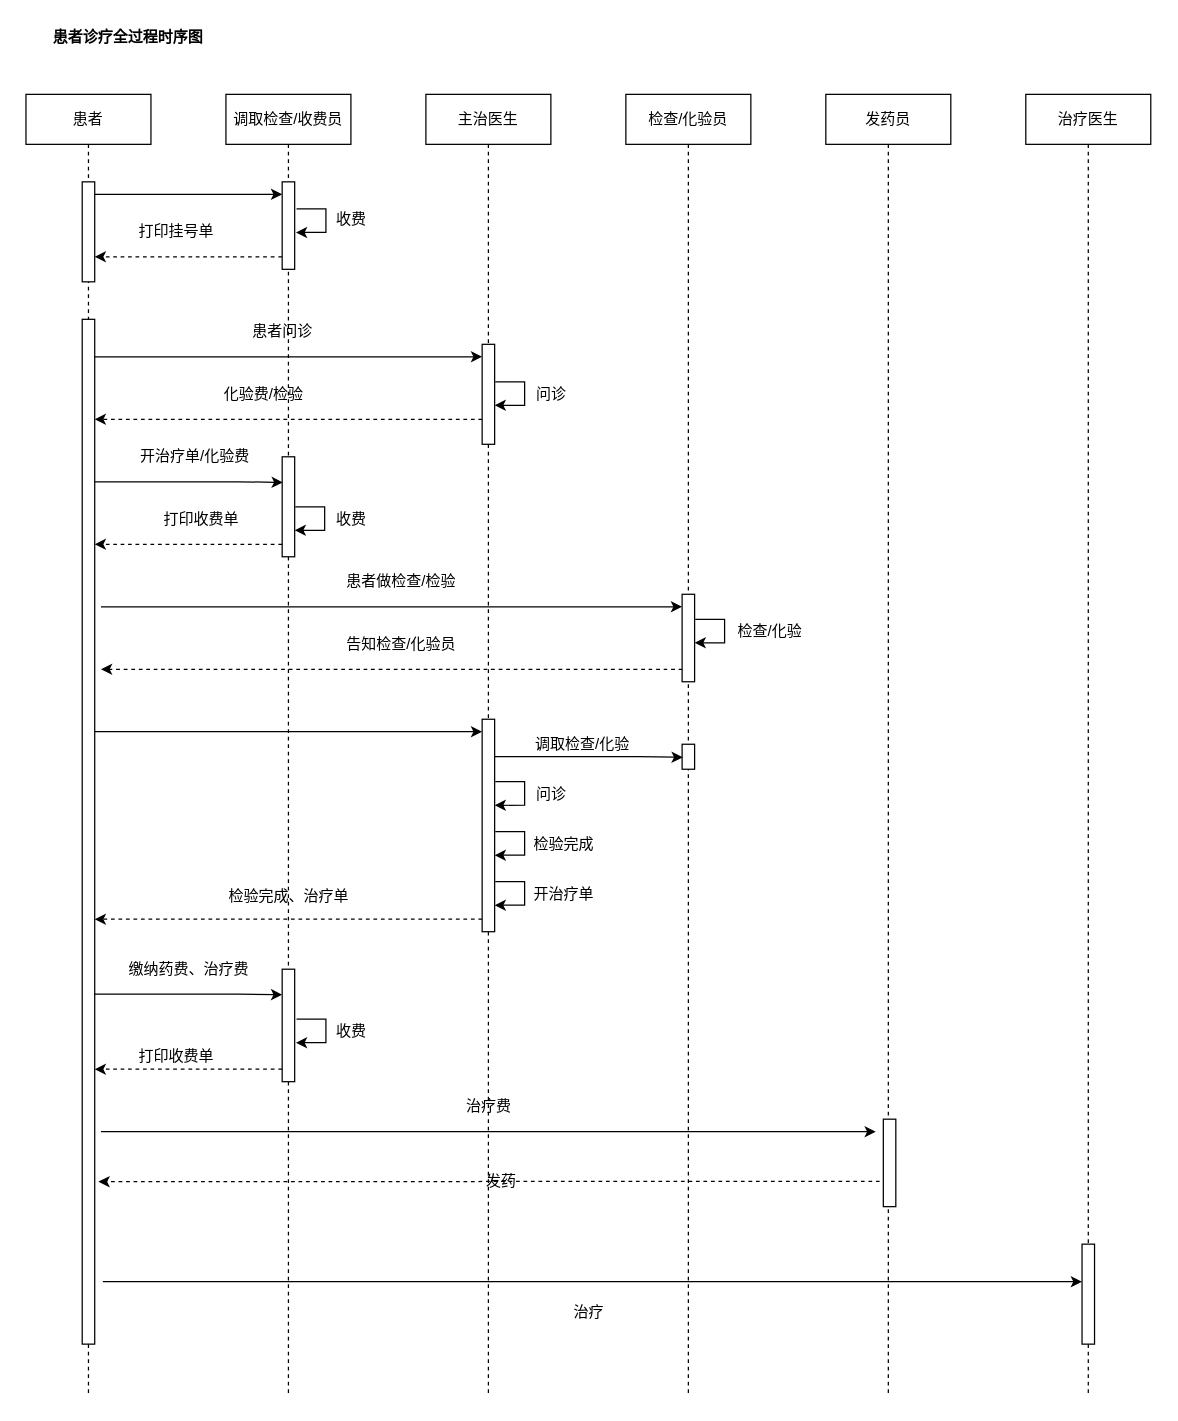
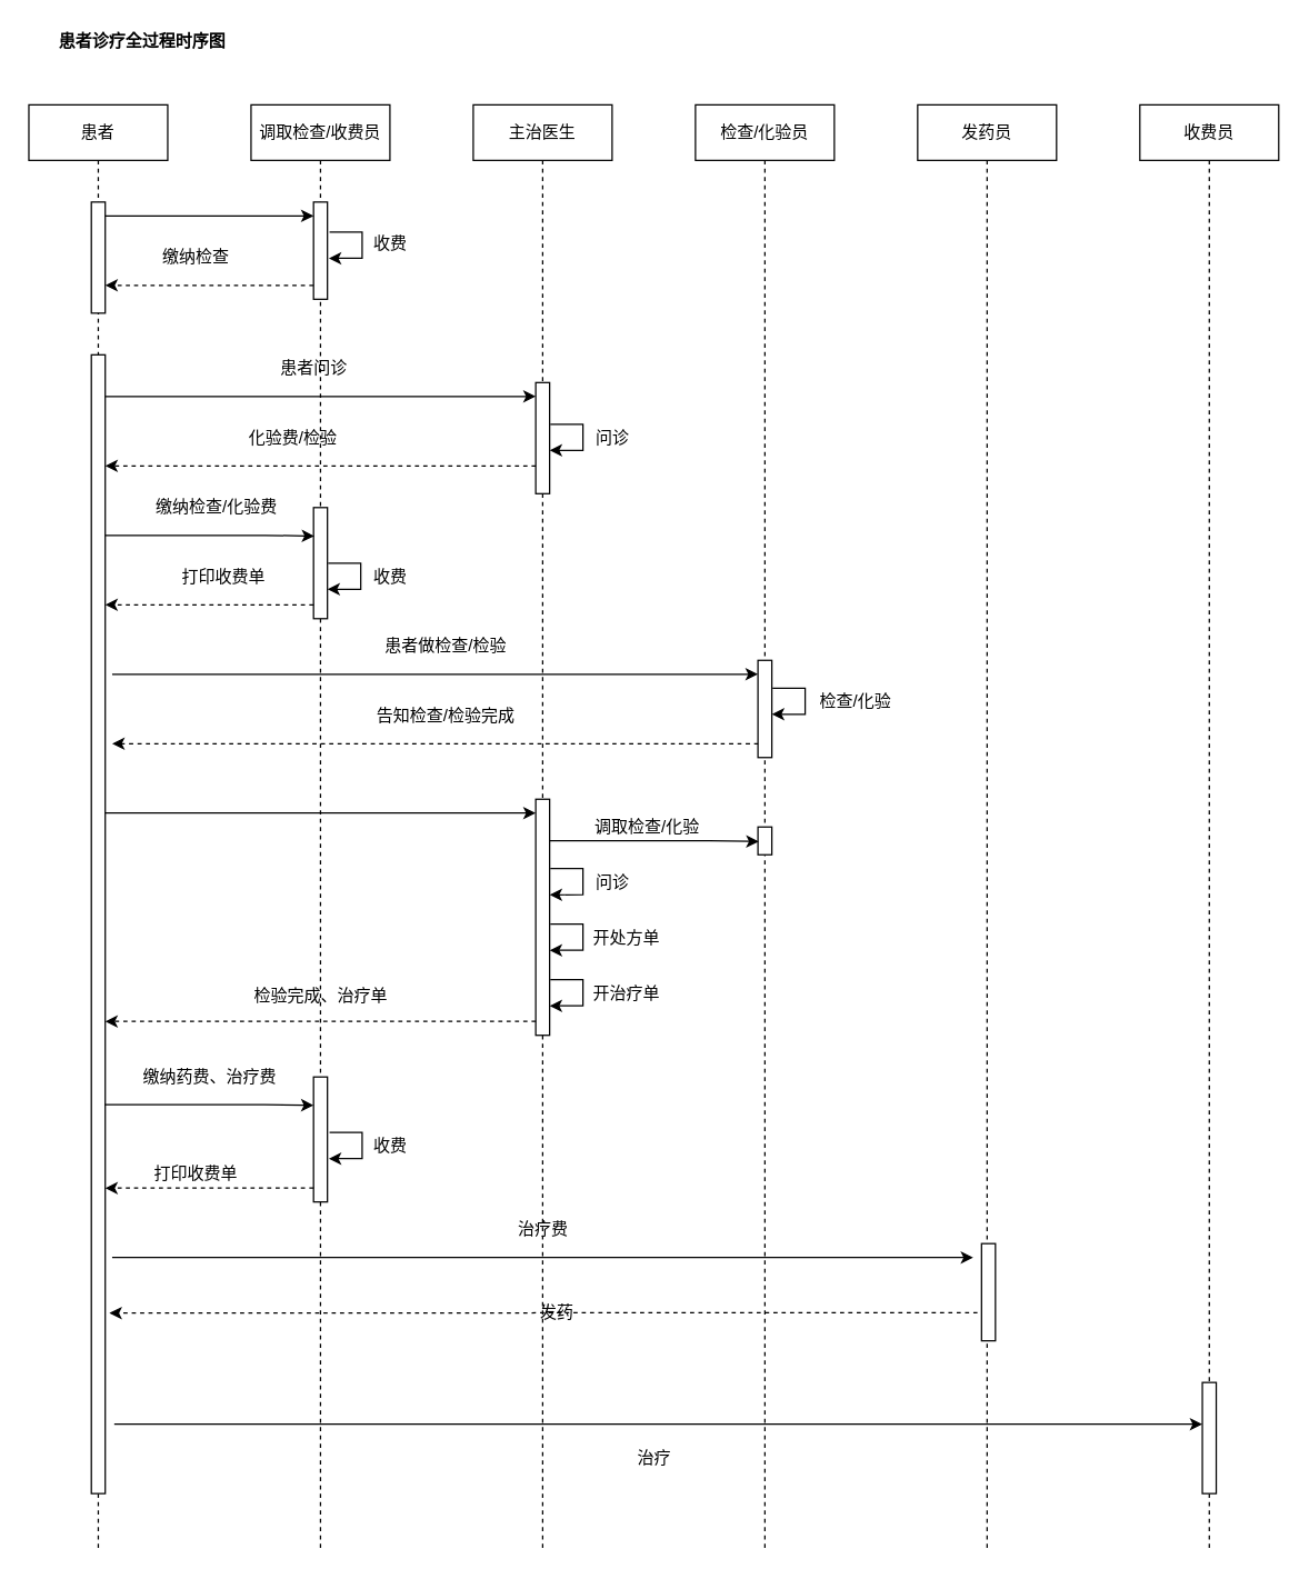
  <mxCell id="0" />
  <mxCell id="1" parent="0" />
  <mxCell id="2" value="&lt;b&gt;患者诊疗全过程时序图&lt;/b&gt;" style="text;html=1;strokeColor=none;fillColor=none;align=left;verticalAlign=middle;whiteSpace=wrap;rounded=0;" vertex="1" parent="1"><mxGeometry x="40" y="20" width="130" height="20" as="geometry" /></mxCell>
  <mxCell id="3" value="发药员" style="shape=umlLifeline;perimeter=lifelinePerimeter;whiteSpace=wrap;html=1;container=1;collapsible=0;recursiveResize=0;outlineConnect=0;" vertex="1" parent="1"><mxGeometry x="660" y="75" width="100" height="1040" as="geometry" /></mxCell>
  <mxCell id="4" value="检查/化验员" style="shape=umlLifeline;perimeter=lifelinePerimeter;whiteSpace=wrap;html=1;container=1;collapsible=0;recursiveResize=0;outlineConnect=0;" vertex="1" parent="1"><mxGeometry x="500" y="75" width="100" height="1040" as="geometry" /></mxCell>
  <mxCell id="5" value="" style="html=1;points=[];perimeter=orthogonalPerimeter;" vertex="1" parent="4"><mxGeometry x="45" y="400" width="10" height="70" as="geometry" /></mxCell>
  <mxCell id="6" value="" style="html=1;points=[];perimeter=orthogonalPerimeter;" vertex="1" parent="4"><mxGeometry x="45" y="520" width="10" height="20" as="geometry" /></mxCell>
  <mxCell id="7" value="患者" style="shape=umlLifeline;perimeter=lifelinePerimeter;whiteSpace=wrap;html=1;container=1;collapsible=0;recursiveResize=0;outlineConnect=0;" vertex="1" parent="1"><mxGeometry x="20" y="75" width="100" height="1040" as="geometry" /></mxCell>
  <mxCell id="8" value="" style="html=1;points=[];perimeter=orthogonalPerimeter;" vertex="1" parent="7"><mxGeometry x="45" y="70" width="10" height="80" as="geometry" /></mxCell>
  <mxCell id="9" value="" style="html=1;points=[];perimeter=orthogonalPerimeter;" vertex="1" parent="7"><mxGeometry x="45" y="180" width="10" height="820" as="geometry" /></mxCell>
  <mxCell id="10" value="主治医生" style="shape=umlLifeline;perimeter=lifelinePerimeter;whiteSpace=wrap;html=1;container=1;collapsible=0;recursiveResize=0;outlineConnect=0;" vertex="1" parent="1"><mxGeometry x="340" y="75" width="100" height="1040" as="geometry" /></mxCell>
  <mxCell id="11" value="调取检查/收费员" style="shape=umlLifeline;perimeter=lifelinePerimeter;whiteSpace=wrap;html=1;container=1;collapsible=0;recursiveResize=0;outlineConnect=0;" vertex="1" parent="1"><mxGeometry x="180" y="75" width="100" height="1040" as="geometry" /></mxCell>
  <mxCell id="12" value="检验完成、治疗单" style="text;html=1;align=center;verticalAlign=middle;resizable=0;points=[];autosize=1;" vertex="1" parent="11"><mxGeometry x="-10" y="632" width="120" height="20" as="geometry" /></mxCell>
  <mxCell id="13" value="" style="html=1;points=[];perimeter=orthogonalPerimeter;" vertex="1" parent="11"><mxGeometry x="45" y="700" width="10" height="90" as="geometry" /></mxCell>
  <mxCell id="14" value="" style="edgeStyle=orthogonalEdgeStyle;orthogonalLoop=1;jettySize=auto;html=1;exitX=1.15;exitY=0.31;exitDx=0;exitDy=0;exitPerimeter=0;entryX=1.1;entryY=0.579;entryDx=0;entryDy=0;entryPerimeter=0;rounded=0;" edge="1" parent="1" source="16" target="16"><mxGeometry relative="1" as="geometry"><Array as="points"><mxPoint x="260" y="167" /><mxPoint x="260" y="186" /><mxPoint x="236" y="186" /></Array></mxGeometry></mxCell>
  <mxCell id="15" value="" style="orthogonalLoop=1;jettySize=auto;html=1;curved=1;dashed=1;" edge="1" parent="1" source="16" target="8"><mxGeometry relative="1" as="geometry"><mxPoint x="80" y="185" as="targetPoint" /><Array as="points"><mxPoint x="150" y="205" /></Array></mxGeometry></mxCell>
  <mxCell id="16" value="" style="html=1;points=[];perimeter=orthogonalPerimeter;" vertex="1" parent="1"><mxGeometry x="225" y="145" width="10" height="70" as="geometry" /></mxCell>
  <mxCell id="17" value="" style="edgeStyle=orthogonalEdgeStyle;rounded=0;orthogonalLoop=1;jettySize=auto;html=1;" edge="1" parent="1" source="8" target="16"><mxGeometry relative="1" as="geometry"><Array as="points"><mxPoint x="150" y="155" /><mxPoint x="150" y="155" /></Array></mxGeometry></mxCell>
- <mxCell id="18" value="打印挂号单" style="text;html=1;align=center;verticalAlign=middle;resizable=0;points=[];autosize=1;" vertex="1" parent="1"><mxGeometry x="100" y="175" width="80" height="20" as="geometry" /></mxCell>
+ <mxCell id="18" value="缴纳检查" style="text;html=1;align=center;verticalAlign=middle;resizable=0;points=[];autosize=1;" vertex="1" parent="1"><mxGeometry x="100" y="175" width="80" height="20" as="geometry" /></mxCell>
  <mxCell id="19" value="" style="edgeStyle=orthogonalEdgeStyle;rounded=0;orthogonalLoop=1;jettySize=auto;html=1;strokeColor=#000000;dashed=1;" edge="1" parent="1" source="20" target="9"><mxGeometry relative="1" as="geometry"><mxPoint x="500" y="315" as="targetPoint" /><Array as="points"><mxPoint x="310" y="335" /><mxPoint x="310" y="335" /></Array></mxGeometry></mxCell>
  <mxCell id="20" value="" style="html=1;points=[];perimeter=orthogonalPerimeter;" vertex="1" parent="1"><mxGeometry x="385" y="275" width="10" height="80" as="geometry" /></mxCell>
  <mxCell id="21" value="" style="edgeStyle=orthogonalEdgeStyle;rounded=0;orthogonalLoop=1;jettySize=auto;html=1;strokeColor=#000000;" edge="1" parent="1" source="9" target="20"><mxGeometry relative="1" as="geometry"><Array as="points"><mxPoint x="190" y="285" /><mxPoint x="190" y="285" /></Array></mxGeometry></mxCell>
  <mxCell id="22" value="患者问诊" style="text;html=1;align=center;verticalAlign=middle;resizable=0;points=[];autosize=1;" vertex="1" parent="1"><mxGeometry x="195" y="255" width="60" height="20" as="geometry" /></mxCell>
  <mxCell id="23" value="治疗" style="text;html=1;align=center;verticalAlign=middle;resizable=0;points=[];autosize=1;" vertex="1" parent="1"><mxGeometry x="450" y="1040" width="40" height="20" as="geometry" /></mxCell>
  <mxCell id="24" value="化验费/检验" style="text;html=1;align=center;verticalAlign=middle;resizable=0;points=[];autosize=1;" vertex="1" parent="1"><mxGeometry x="145" y="305" width="130" height="20" as="geometry" /></mxCell>
- <mxCell id="25" value="开治疗单/化验费" style="text;html=1;align=center;verticalAlign=middle;resizable=0;points=[];autosize=1;" vertex="1" parent="1"><mxGeometry x="105" y="355" width="100" height="20" as="geometry" /></mxCell>
+ <mxCell id="25" value="缴纳检查/化验费" style="text;html=1;align=center;verticalAlign=middle;resizable=0;points=[];autosize=1;" vertex="1" parent="1"><mxGeometry x="105" y="355" width="100" height="20" as="geometry" /></mxCell>
  <mxCell id="26" value="" style="html=1;points=[];perimeter=orthogonalPerimeter;" vertex="1" parent="1"><mxGeometry x="225" y="365" width="10" height="80" as="geometry" /></mxCell>
  <mxCell id="27" value="" style="edgeStyle=orthogonalEdgeStyle;rounded=0;orthogonalLoop=1;jettySize=auto;html=1;strokeColor=#000000;entryX=0.05;entryY=0.256;entryDx=0;entryDy=0;entryPerimeter=0;" edge="1" parent="1" target="26"><mxGeometry relative="1" as="geometry"><mxPoint x="75" y="385" as="sourcePoint" /><mxPoint x="380" y="385" as="targetPoint" /><Array as="points"><mxPoint x="190" y="385" /></Array></mxGeometry></mxCell>
  <mxCell id="28" value="打印收费单" style="text;html=1;align=center;verticalAlign=middle;resizable=0;points=[];autosize=1;" vertex="1" parent="1"><mxGeometry x="120" y="405" width="80" height="20" as="geometry" /></mxCell>
  <mxCell id="29" value="收费" style="text;html=1;align=center;verticalAlign=middle;resizable=0;points=[];autosize=1;" vertex="1" parent="1"><mxGeometry x="260" y="165" width="40" height="20" as="geometry" /></mxCell>
  <mxCell id="30" value="" style="orthogonalLoop=1;jettySize=auto;html=1;curved=1;dashed=1;" edge="1" parent="1"><mxGeometry relative="1" as="geometry"><mxPoint x="225" y="435" as="sourcePoint" /><mxPoint x="75" y="435" as="targetPoint" /><Array as="points"><mxPoint x="150" y="435" /></Array></mxGeometry></mxCell>
  <mxCell id="31" value="" style="rounded=0;orthogonalLoop=1;jettySize=auto;html=1;strokeColor=#000000;" edge="1" parent="1"><mxGeometry relative="1" as="geometry"><mxPoint x="80" y="485" as="sourcePoint" /><mxPoint x="545" y="485" as="targetPoint" /></mxGeometry></mxCell>
  <mxCell id="32" value="" style="edgeStyle=orthogonalEdgeStyle;orthogonalLoop=1;jettySize=auto;html=1;exitX=1.15;exitY=0.31;exitDx=0;exitDy=0;exitPerimeter=0;entryX=1.1;entryY=0.579;entryDx=0;entryDy=0;entryPerimeter=0;rounded=0;" edge="1" parent="1"><mxGeometry relative="1" as="geometry"><mxPoint x="235.5" y="405" as="sourcePoint" /><mxPoint x="235" y="423.83" as="targetPoint" /><Array as="points"><mxPoint x="259" y="405.3" /><mxPoint x="259" y="424.3" /><mxPoint x="235" y="424.3" /></Array></mxGeometry></mxCell>
  <mxCell id="33" value="收费" style="text;html=1;align=center;verticalAlign=middle;resizable=0;points=[];autosize=1;" vertex="1" parent="1"><mxGeometry x="260" y="405" width="40" height="20" as="geometry" /></mxCell>
  <mxCell id="34" value="患者做检查/检验" style="text;html=1;align=center;verticalAlign=middle;resizable=0;points=[];autosize=1;" vertex="1" parent="1"><mxGeometry x="270" y="455" width="100" height="20" as="geometry" /></mxCell>
  <mxCell id="35" value="" style="edgeStyle=orthogonalEdgeStyle;orthogonalLoop=1;jettySize=auto;html=1;exitX=1.15;exitY=0.31;exitDx=0;exitDy=0;exitPerimeter=0;entryX=1.1;entryY=0.579;entryDx=0;entryDy=0;entryPerimeter=0;rounded=0;" edge="1" parent="1"><mxGeometry relative="1" as="geometry"><mxPoint x="555.5" y="495" as="sourcePoint" /><mxPoint x="555" y="513.83" as="targetPoint" /><Array as="points"><mxPoint x="579" y="495.3" /><mxPoint x="579" y="514.3" /><mxPoint x="555" y="514.3" /></Array></mxGeometry></mxCell>
  <mxCell id="36" value="检查/化验" style="text;html=1;align=center;verticalAlign=middle;resizable=0;points=[];autosize=1;" vertex="1" parent="1"><mxGeometry x="580" y="495" width="70" height="20" as="geometry" /></mxCell>
  <mxCell id="37" value="" style="orthogonalLoop=1;jettySize=auto;html=1;curved=1;dashed=1;" edge="1" parent="1"><mxGeometry relative="1" as="geometry"><mxPoint x="545" y="535" as="sourcePoint" /><mxPoint x="80" y="535" as="targetPoint" /><Array as="points"><mxPoint x="470" y="535" /></Array></mxGeometry></mxCell>
- <mxCell id="38" value="告知检查/化验员" style="text;html=1;align=center;verticalAlign=middle;resizable=0;points=[];autosize=1;" vertex="1" parent="1"><mxGeometry x="265" y="505" width="110" height="20" as="geometry" /></mxCell>
+ <mxCell id="38" value="告知检查/检验完成" style="text;html=1;align=center;verticalAlign=middle;resizable=0;points=[];autosize=1;" vertex="1" parent="1"><mxGeometry x="265" y="505" width="110" height="20" as="geometry" /></mxCell>
  <mxCell id="39" value="" style="html=1;points=[];perimeter=orthogonalPerimeter;" vertex="1" parent="1"><mxGeometry x="385" y="575" width="10" height="170" as="geometry" /></mxCell>
  <mxCell id="40" value="" style="edgeStyle=orthogonalEdgeStyle;rounded=0;orthogonalLoop=1;jettySize=auto;html=1;strokeColor=#000000;" edge="1" parent="1"><mxGeometry relative="1" as="geometry"><mxPoint x="75" y="585" as="sourcePoint" /><mxPoint x="385" y="585" as="targetPoint" /><Array as="points"><mxPoint x="190" y="585" /><mxPoint x="190" y="585" /></Array></mxGeometry></mxCell>
  <mxCell id="41" value="" style="edgeStyle=orthogonalEdgeStyle;orthogonalLoop=1;jettySize=auto;html=1;exitX=1.15;exitY=0.31;exitDx=0;exitDy=0;exitPerimeter=0;entryX=1.1;entryY=0.579;entryDx=0;entryDy=0;entryPerimeter=0;rounded=0;" edge="1" parent="1"><mxGeometry relative="1" as="geometry"><mxPoint x="395.5" y="305" as="sourcePoint" /><mxPoint x="395" y="323.83" as="targetPoint" /><Array as="points"><mxPoint x="419" y="305.3" /><mxPoint x="419" y="324.3" /><mxPoint x="395" y="324.3" /></Array></mxGeometry></mxCell>
  <mxCell id="42" value="问诊" style="text;html=1;align=center;verticalAlign=middle;resizable=0;points=[];autosize=1;" vertex="1" parent="1"><mxGeometry x="420" y="305" width="40" height="20" as="geometry" /></mxCell>
  <mxCell id="43" value="" style="edgeStyle=orthogonalEdgeStyle;orthogonalLoop=1;jettySize=auto;html=1;exitX=1.15;exitY=0.31;exitDx=0;exitDy=0;exitPerimeter=0;entryX=1.1;entryY=0.579;entryDx=0;entryDy=0;entryPerimeter=0;rounded=0;" edge="1" parent="1"><mxGeometry relative="1" as="geometry"><mxPoint x="395.5" y="625" as="sourcePoint" /><mxPoint x="395" y="643.83" as="targetPoint" /><Array as="points"><mxPoint x="419" y="625.3" /><mxPoint x="419" y="644.3" /><mxPoint x="395" y="644.3" /></Array></mxGeometry></mxCell>
  <mxCell id="44" value="问诊" style="text;html=1;align=center;verticalAlign=middle;resizable=0;points=[];autosize=1;" vertex="1" parent="1"><mxGeometry x="420" y="625" width="40" height="20" as="geometry" /></mxCell>
  <mxCell id="45" value="" style="edgeStyle=orthogonalEdgeStyle;orthogonalLoop=1;jettySize=auto;html=1;exitX=1.15;exitY=0.31;exitDx=0;exitDy=0;exitPerimeter=0;entryX=1.1;entryY=0.579;entryDx=0;entryDy=0;entryPerimeter=0;rounded=0;" edge="1" parent="1"><mxGeometry relative="1" as="geometry"><mxPoint x="395.5" y="665" as="sourcePoint" /><mxPoint x="395" y="683.83" as="targetPoint" /><Array as="points"><mxPoint x="419" y="665.3" /><mxPoint x="419" y="684.3" /><mxPoint x="395" y="684.3" /></Array></mxGeometry></mxCell>
- <mxCell id="46" value="检验完成" style="text;html=1;align=center;verticalAlign=middle;resizable=0;points=[];autosize=1;" vertex="1" parent="1"><mxGeometry x="420" y="665" width="60" height="20" as="geometry" /></mxCell>
+ <mxCell id="46" value="开处方单" style="text;html=1;align=center;verticalAlign=middle;resizable=0;points=[];autosize=1;" vertex="1" parent="1"><mxGeometry x="420" y="665" width="60" height="20" as="geometry" /></mxCell>
  <mxCell id="47" value="" style="edgeStyle=orthogonalEdgeStyle;orthogonalLoop=1;jettySize=auto;html=1;exitX=1.15;exitY=0.31;exitDx=0;exitDy=0;exitPerimeter=0;entryX=1.1;entryY=0.579;entryDx=0;entryDy=0;entryPerimeter=0;rounded=0;" edge="1" parent="1"><mxGeometry relative="1" as="geometry"><mxPoint x="395.5" y="705" as="sourcePoint" /><mxPoint x="395" y="723.83" as="targetPoint" /><Array as="points"><mxPoint x="419" y="705.3" /><mxPoint x="419" y="724.3" /><mxPoint x="395" y="724.3" /></Array></mxGeometry></mxCell>
  <mxCell id="48" value="开治疗单" style="text;html=1;align=center;verticalAlign=middle;resizable=0;points=[];autosize=1;" vertex="1" parent="1"><mxGeometry x="420" y="705" width="60" height="20" as="geometry" /></mxCell>
  <mxCell id="49" value="" style="edgeStyle=orthogonalEdgeStyle;rounded=0;orthogonalLoop=1;jettySize=auto;html=1;strokeColor=#000000;dashed=1;" edge="1" parent="1"><mxGeometry relative="1" as="geometry"><mxPoint x="385" y="735" as="sourcePoint" /><mxPoint x="75" y="735" as="targetPoint" /><Array as="points"><mxPoint x="310" y="735" /><mxPoint x="310" y="735" /></Array></mxGeometry></mxCell>
  <mxCell id="50" value="" style="edgeStyle=orthogonalEdgeStyle;rounded=0;orthogonalLoop=1;jettySize=auto;html=1;strokeColor=#000000;entryX=0.05;entryY=0.256;entryDx=0;entryDy=0;entryPerimeter=0;" edge="1" parent="1"><mxGeometry relative="1" as="geometry"><mxPoint x="74.5" y="795" as="sourcePoint" /><mxPoint x="225" y="795.48" as="targetPoint" /><Array as="points"><mxPoint x="189.5" y="795" /></Array></mxGeometry></mxCell>
  <mxCell id="51" value="缴纳药费、治疗费" style="text;html=1;align=center;verticalAlign=middle;resizable=0;points=[];autosize=1;" vertex="1" parent="1"><mxGeometry x="95" y="765" width="110" height="20" as="geometry" /></mxCell>
  <mxCell id="52" value="" style="edgeStyle=orthogonalEdgeStyle;orthogonalLoop=1;jettySize=auto;html=1;exitX=1.15;exitY=0.31;exitDx=0;exitDy=0;exitPerimeter=0;entryX=1.1;entryY=0.579;entryDx=0;entryDy=0;entryPerimeter=0;rounded=0;" edge="1" parent="1"><mxGeometry relative="1" as="geometry"><mxPoint x="236.5" y="815" as="sourcePoint" /><mxPoint x="236" y="833.83" as="targetPoint" /><Array as="points"><mxPoint x="260" y="815.3" /><mxPoint x="260" y="834.3" /><mxPoint x="236" y="834.3" /></Array></mxGeometry></mxCell>
  <mxCell id="53" value="收费" style="text;html=1;align=center;verticalAlign=middle;resizable=0;points=[];autosize=1;" vertex="1" parent="1"><mxGeometry x="260" y="815" width="40" height="20" as="geometry" /></mxCell>
  <mxCell id="54" value="" style="edgeStyle=orthogonalEdgeStyle;rounded=0;orthogonalLoop=1;jettySize=auto;html=1;strokeColor=#000000;entryX=0.05;entryY=0.256;entryDx=0;entryDy=0;entryPerimeter=0;" edge="1" parent="1"><mxGeometry relative="1" as="geometry"><mxPoint x="395" y="605" as="sourcePoint" /><mxPoint x="545.5" y="605.48" as="targetPoint" /><Array as="points"><mxPoint x="510" y="605" /></Array></mxGeometry></mxCell>
  <mxCell id="55" value="调取检查/化验" style="text;html=1;align=center;verticalAlign=middle;resizable=0;points=[];autosize=1;" vertex="1" parent="1"><mxGeometry x="420" y="585" width="90" height="20" as="geometry" /></mxCell>
  <mxCell id="56" value="" style="orthogonalLoop=1;jettySize=auto;html=1;curved=1;dashed=1;" edge="1" parent="1"><mxGeometry relative="1" as="geometry"><mxPoint x="225" y="855" as="sourcePoint" /><mxPoint x="75" y="855" as="targetPoint" /><Array as="points"><mxPoint x="150" y="855" /></Array></mxGeometry></mxCell>
  <mxCell id="57" value="打印收费单" style="text;html=1;align=center;verticalAlign=middle;resizable=0;points=[];autosize=1;" vertex="1" parent="1"><mxGeometry x="100" y="835" width="80" height="20" as="geometry" /></mxCell>
  <mxCell id="58" value="" style="html=1;points=[];perimeter=orthogonalPerimeter;" vertex="1" parent="1"><mxGeometry x="706" y="895" width="10" height="70" as="geometry" /></mxCell>
  <mxCell id="59" value="" style="rounded=0;orthogonalLoop=1;jettySize=auto;html=1;strokeColor=#000000;" edge="1" parent="1"><mxGeometry relative="1" as="geometry"><mxPoint x="80" y="905" as="sourcePoint" /><mxPoint x="700" y="905" as="targetPoint" /></mxGeometry></mxCell>
  <mxCell id="60" value="治疗费" style="text;html=1;align=center;verticalAlign=middle;resizable=0;points=[];autosize=1;" vertex="1" parent="1"><mxGeometry x="360" y="875" width="60" height="20" as="geometry" /></mxCell>
  <mxCell id="61" value="" style="orthogonalLoop=1;jettySize=auto;html=1;curved=1;dashed=1;" edge="1" parent="1"><mxGeometry relative="1" as="geometry"><mxPoint x="703" y="944.75" as="sourcePoint" /><mxPoint x="78" y="945" as="targetPoint" /><Array as="points"><mxPoint x="628" y="944.75" /></Array></mxGeometry></mxCell>
  <mxCell id="62" value="发药" style="text;html=1;align=center;verticalAlign=middle;resizable=0;points=[];autosize=1;" vertex="1" parent="1"><mxGeometry x="380" y="935" width="40" height="20" as="geometry" /></mxCell>
- <mxCell id="63" value="治疗医生" style="shape=umlLifeline;perimeter=lifelinePerimeter;whiteSpace=wrap;html=1;container=1;collapsible=0;recursiveResize=0;outlineConnect=0;" vertex="1" parent="1"><mxGeometry x="820" y="75" width="100" height="1040" as="geometry" /></mxCell>
+ <mxCell id="63" value="收费员" style="shape=umlLifeline;perimeter=lifelinePerimeter;whiteSpace=wrap;html=1;container=1;collapsible=0;recursiveResize=0;outlineConnect=0;" vertex="1" parent="1"><mxGeometry x="820" y="75" width="100" height="1040" as="geometry" /></mxCell>
  <mxCell id="64" value="" style="html=1;points=[];perimeter=orthogonalPerimeter;" vertex="1" parent="1"><mxGeometry x="865" y="995" width="10" height="80" as="geometry" /></mxCell>
  <mxCell id="65" value="" style="rounded=0;orthogonalLoop=1;jettySize=auto;html=1;strokeColor=#000000;" edge="1" parent="1"><mxGeometry relative="1" as="geometry"><mxPoint x="81.5" y="1025" as="sourcePoint" /><mxPoint x="865" y="1025" as="targetPoint" /></mxGeometry></mxCell>
